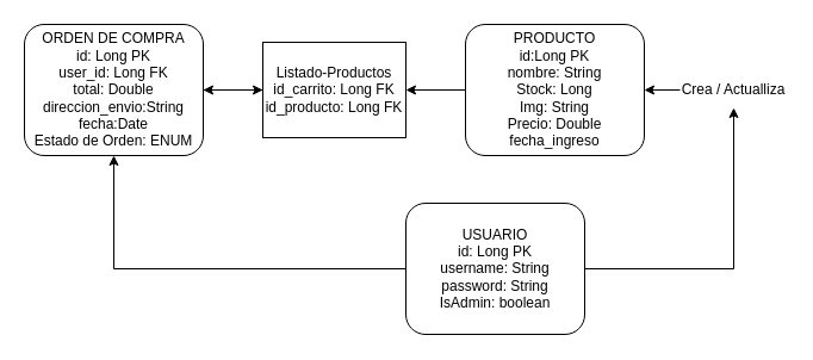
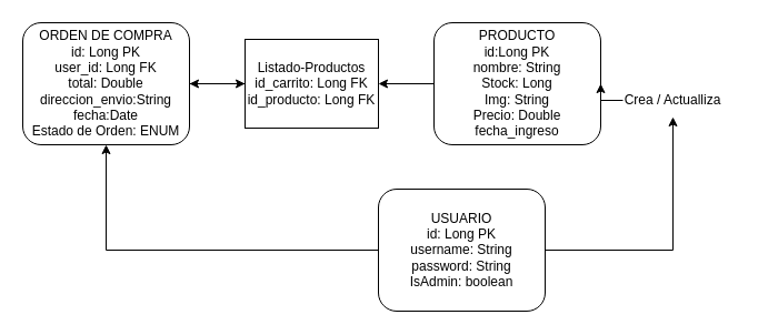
  <mxCell id="0" />
  <mxCell id="1" parent="0" />
  <mxCell id="2" style="edgeStyle=orthogonalEdgeStyle;rounded=0;orthogonalLoop=1;jettySize=auto;html=1;entryX=0.5;entryY=1;entryDx=0;entryDy=0;" parent="1" source="13" target="4" edge="1"><mxGeometry relative="1" as="geometry" /></mxCell>
  <mxCell id="3" style="edgeStyle=orthogonalEdgeStyle;rounded=0;orthogonalLoop=1;jettySize=auto;html=1;exitX=1;exitY=0.5;exitDx=0;exitDy=0;entryX=0;entryY=0.5;entryDx=0;entryDy=0;" parent="1" source="4" target="8" edge="1"><mxGeometry relative="1" as="geometry" /></mxCell>
  <mxCell id="4" value="&lt;div&gt;ORDEN DE COMPRA&lt;/div&gt;&lt;div&gt;id: Long PK&lt;/div&gt;&lt;div&gt;user_id: Long FK&lt;/div&gt;&lt;div&gt;total: Double&lt;/div&gt;&lt;div&gt;direccion_envio:String&lt;/div&gt;&lt;div&gt;fecha:Date&lt;/div&gt;&lt;div&gt;Estado de Orden: ENUM&lt;/div&gt;" style="rounded=1;whiteSpace=wrap;html=1;" parent="1" vertex="1"><mxGeometry x="20" y="20" width="150" height="110" as="geometry" /></mxCell>
  <mxCell id="5" style="edgeStyle=orthogonalEdgeStyle;rounded=0;orthogonalLoop=1;jettySize=auto;html=1;entryX=1;entryY=0.5;entryDx=0;entryDy=0;" parent="1" source="6" target="8" edge="1"><mxGeometry relative="1" as="geometry" /></mxCell>
  <mxCell id="6" value="PRODUCTO&lt;div&gt;id:Long PK&lt;/div&gt;&lt;div&gt;nombre: String&lt;/div&gt;&lt;div&gt;Stock: Long&lt;/div&gt;&lt;div&gt;Img: String&lt;/div&gt;&lt;div&gt;Precio: Double&lt;/div&gt;&lt;div&gt;fecha_ingreso&lt;/div&gt;" style="rounded=1;whiteSpace=wrap;html=1;" parent="1" vertex="1"><mxGeometry x="390" y="20" width="150" height="110" as="geometry" /></mxCell>
  <mxCell id="7" style="edgeStyle=orthogonalEdgeStyle;rounded=0;orthogonalLoop=1;jettySize=auto;html=1;" parent="1" source="8" edge="1"><mxGeometry relative="1" as="geometry"><mxPoint x="170" y="75" as="targetPoint" /></mxGeometry></mxCell>
  <mxCell id="8" value="Listado-Productos&lt;br&gt;&lt;div&gt;id_carrito: Long FK&lt;/div&gt;&lt;div&gt;id_producto: Long FK&lt;/div&gt;" style="rounded=0;whiteSpace=wrap;html=1;" parent="1" vertex="1"><mxGeometry x="220" y="35" width="120" height="80" as="geometry" /></mxCell>
  <mxCell id="9" style="edgeStyle=orthogonalEdgeStyle;rounded=0;orthogonalLoop=1;jettySize=auto;html=1;exitX=0.5;exitY=1;exitDx=0;exitDy=0;" parent="1" source="8" target="8" edge="1"><mxGeometry relative="1" as="geometry" /></mxCell>
  <mxCell id="10" value="" style="edgeStyle=orthogonalEdgeStyle;rounded=0;orthogonalLoop=1;jettySize=auto;html=1;" parent="1" source="11" target="6" edge="1"><mxGeometry relative="1" as="geometry" /></mxCell>
- <mxCell id="11" value="Crea / Actualliza" style="text;html=1;align=center;verticalAlign=middle;whiteSpace=wrap;rounded=0;" parent="1" vertex="1"><mxGeometry x="570" y="60" width="90" height="30" as="geometry" /></mxCell>
+ <mxCell id="11" value="Crea / Actualliza" style="text;html=1;align=center;verticalAlign=middle;whiteSpace=wrap;rounded=0;" parent="1" vertex="1"><mxGeometry x="560" y="75" width="90" height="30" as="geometry" /></mxCell>
  <mxCell id="12" style="edgeStyle=orthogonalEdgeStyle;rounded=0;orthogonalLoop=1;jettySize=auto;html=1;entryX=0.5;entryY=1;entryDx=0;entryDy=0;" edge="1" parent="1" source="13" target="11"><mxGeometry relative="1" as="geometry" /></mxCell>
  <mxCell id="13" value="USUARIO&lt;div&gt;id: Long PK&lt;br&gt;&lt;div&gt;&lt;div&gt;username: String&lt;/div&gt;&lt;div&gt;password: String&lt;/div&gt;&lt;/div&gt;&lt;/div&gt;&lt;div&gt;IsAdmin: boolean&lt;/div&gt;" style="rounded=1;whiteSpace=wrap;html=1;" parent="1" vertex="1"><mxGeometry x="340" y="170" width="150" height="110" as="geometry" /></mxCell>
